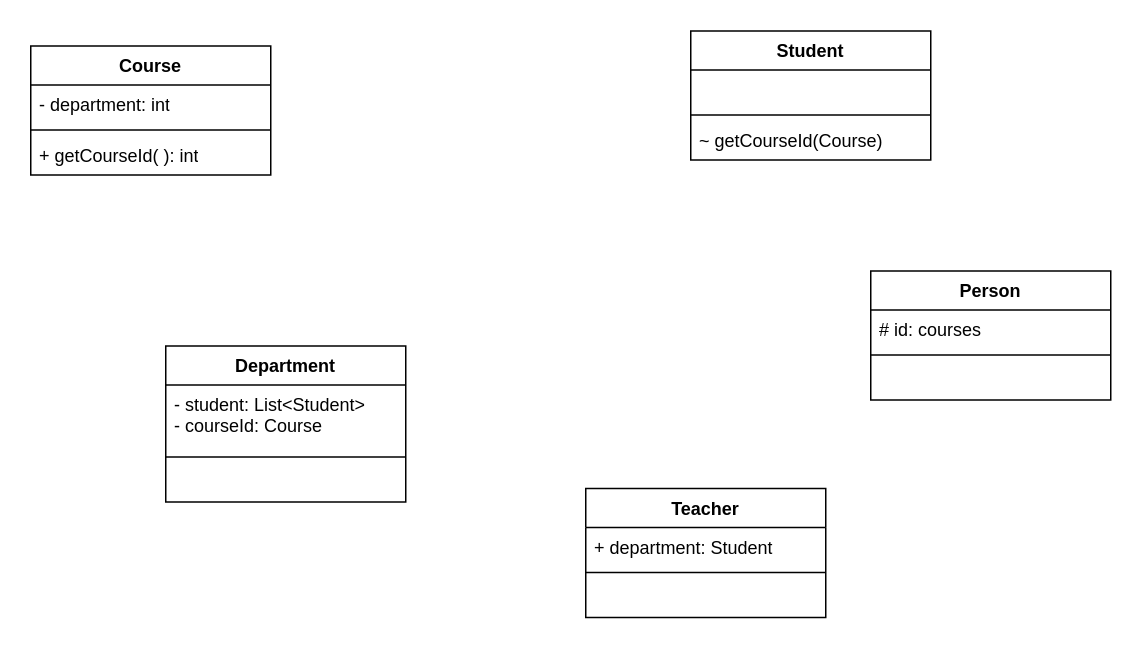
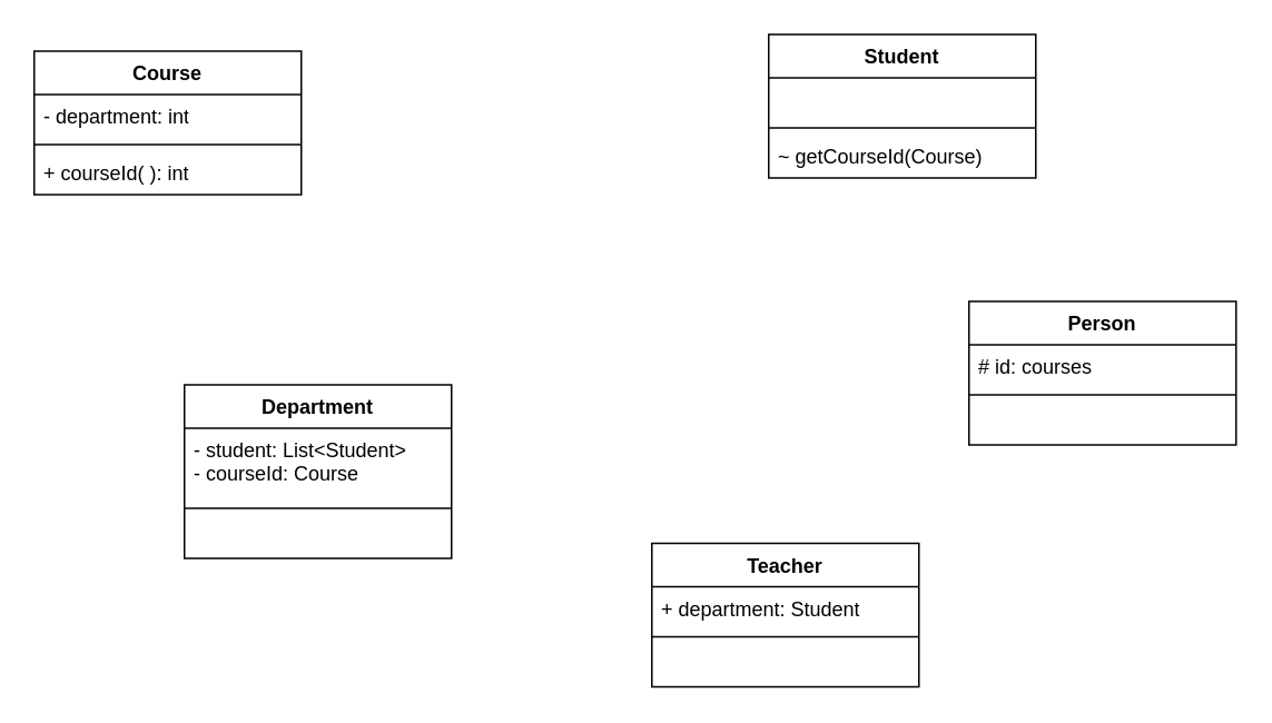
  <mxCell id="0" />
  <mxCell id="1" parent="0" />
  <mxCell id="2" value="Course" style="swimlane;fontStyle=1;align=center;verticalAlign=top;childLayout=stackLayout;horizontal=1;startSize=26;horizontalStack=0;resizeParent=1;resizeParentMax=0;resizeLast=0;collapsible=1;marginBottom=0;whiteSpace=wrap;html=1;" vertex="1" parent="1"><mxGeometry x="20" y="30" width="160" height="86" as="geometry" /></mxCell>
  <mxCell id="3" value="- department&lt;span style=&quot;background-color: initial;&quot;&gt;: int&lt;/span&gt;" style="text;strokeColor=none;fillColor=none;align=left;verticalAlign=top;spacingLeft=4;spacingRight=4;overflow=hidden;rotatable=0;points=[[0,0.5],[1,0.5]];portConstraint=eastwest;whiteSpace=wrap;html=1;" vertex="1" parent="2"><mxGeometry y="26" width="160" height="26" as="geometry" /></mxCell>
  <mxCell id="4" value="" style="line;strokeWidth=1;fillColor=none;align=left;verticalAlign=middle;spacingTop=-1;spacingLeft=3;spacingRight=3;rotatable=0;labelPosition=right;points=[];portConstraint=eastwest;strokeColor=inherit;" vertex="1" parent="2"><mxGeometry y="52" width="160" height="8" as="geometry" /></mxCell>
- <mxCell id="5" value="+&amp;nbsp;getCourseId&lt;span style=&quot;background-color: initial;&quot;&gt;( ): int&lt;/span&gt;" style="text;strokeColor=none;fillColor=none;align=left;verticalAlign=top;spacingLeft=4;spacingRight=4;overflow=hidden;rotatable=0;points=[[0,0.5],[1,0.5]];portConstraint=eastwest;whiteSpace=wrap;html=1;" vertex="1" parent="2"><mxGeometry y="60" width="160" height="26" as="geometry" /></mxCell>
+ <mxCell id="5" value="+&amp;nbsp;courseId&lt;span style=&quot;background-color: initial;&quot;&gt;( ): int&lt;/span&gt;" style="text;strokeColor=none;fillColor=none;align=left;verticalAlign=top;spacingLeft=4;spacingRight=4;overflow=hidden;rotatable=0;points=[[0,0.5],[1,0.5]];portConstraint=eastwest;whiteSpace=wrap;html=1;" vertex="1" parent="2"><mxGeometry y="60" width="160" height="26" as="geometry" /></mxCell>
  <mxCell id="6" value="Student" style="swimlane;fontStyle=1;align=center;verticalAlign=top;childLayout=stackLayout;horizontal=1;startSize=26;horizontalStack=0;resizeParent=1;resizeParentMax=0;resizeLast=0;collapsible=1;marginBottom=0;whiteSpace=wrap;html=1;" vertex="1" parent="1"><mxGeometry x="460" y="20" width="160" height="86" as="geometry" /></mxCell>
  <mxCell id="7" value="&amp;nbsp;&amp;nbsp;" style="text;strokeColor=none;fillColor=none;align=left;verticalAlign=top;spacingLeft=4;spacingRight=4;overflow=hidden;rotatable=0;points=[[0,0.5],[1,0.5]];portConstraint=eastwest;whiteSpace=wrap;html=1;" vertex="1" parent="6"><mxGeometry y="26" width="160" height="26" as="geometry" /></mxCell>
  <mxCell id="8" value="" style="line;strokeWidth=1;fillColor=none;align=left;verticalAlign=middle;spacingTop=-1;spacingLeft=3;spacingRight=3;rotatable=0;labelPosition=right;points=[];portConstraint=eastwest;strokeColor=inherit;" vertex="1" parent="6"><mxGeometry y="52" width="160" height="8" as="geometry" /></mxCell>
  <mxCell id="9" value="~ getCourseId(Course)" style="text;strokeColor=none;fillColor=none;align=left;verticalAlign=top;spacingLeft=4;spacingRight=4;overflow=hidden;rotatable=0;points=[[0,0.5],[1,0.5]];portConstraint=eastwest;whiteSpace=wrap;html=1;" vertex="1" parent="6"><mxGeometry y="60" width="160" height="26" as="geometry" /></mxCell>
  <mxCell id="10" value="Person" style="swimlane;fontStyle=1;align=center;verticalAlign=top;childLayout=stackLayout;horizontal=1;startSize=26;horizontalStack=0;resizeParent=1;resizeParentMax=0;resizeLast=0;collapsible=1;marginBottom=0;whiteSpace=wrap;html=1;" vertex="1" parent="1"><mxGeometry x="580" y="180" width="160" height="86" as="geometry" /></mxCell>
  <mxCell id="11" value="# id: courses" style="text;strokeColor=none;fillColor=none;align=left;verticalAlign=top;spacingLeft=4;spacingRight=4;overflow=hidden;rotatable=0;points=[[0,0.5],[1,0.5]];portConstraint=eastwest;whiteSpace=wrap;html=1;" vertex="1" parent="10"><mxGeometry y="26" width="160" height="26" as="geometry" /></mxCell>
  <mxCell id="12" value="" style="line;strokeWidth=1;fillColor=none;align=left;verticalAlign=middle;spacingTop=-1;spacingLeft=3;spacingRight=3;rotatable=0;labelPosition=right;points=[];portConstraint=eastwest;strokeColor=inherit;" vertex="1" parent="10"><mxGeometry y="52" width="160" height="8" as="geometry" /></mxCell>
  <mxCell id="13" value="&amp;nbsp;&amp;nbsp;" style="text;strokeColor=none;fillColor=none;align=left;verticalAlign=top;spacingLeft=4;spacingRight=4;overflow=hidden;rotatable=0;points=[[0,0.5],[1,0.5]];portConstraint=eastwest;whiteSpace=wrap;html=1;" vertex="1" parent="10"><mxGeometry y="60" width="160" height="26" as="geometry" /></mxCell>
  <mxCell id="14" value="Department" style="swimlane;fontStyle=1;align=center;verticalAlign=top;childLayout=stackLayout;horizontal=1;startSize=26;horizontalStack=0;resizeParent=1;resizeParentMax=0;resizeLast=0;collapsible=1;marginBottom=0;whiteSpace=wrap;html=1;" vertex="1" parent="1"><mxGeometry x="110" y="230" width="160" height="104" as="geometry" /></mxCell>
  <mxCell id="15" value="- student: List&amp;lt;Student&amp;gt;&lt;br&gt;- courseId: Course" style="text;strokeColor=none;fillColor=none;align=left;verticalAlign=top;spacingLeft=4;spacingRight=4;overflow=hidden;rotatable=0;points=[[0,0.5],[1,0.5]];portConstraint=eastwest;whiteSpace=wrap;html=1;" vertex="1" parent="14"><mxGeometry y="26" width="160" height="44" as="geometry" /></mxCell>
  <mxCell id="16" value="" style="line;strokeWidth=1;fillColor=none;align=left;verticalAlign=middle;spacingTop=-1;spacingLeft=3;spacingRight=3;rotatable=0;labelPosition=right;points=[];portConstraint=eastwest;strokeColor=inherit;" vertex="1" parent="14"><mxGeometry y="70" width="160" height="8" as="geometry" /></mxCell>
  <mxCell id="17" value="&amp;nbsp;&amp;nbsp;" style="text;strokeColor=none;fillColor=none;align=left;verticalAlign=top;spacingLeft=4;spacingRight=4;overflow=hidden;rotatable=0;points=[[0,0.5],[1,0.5]];portConstraint=eastwest;whiteSpace=wrap;html=1;" vertex="1" parent="14"><mxGeometry y="78" width="160" height="26" as="geometry" /></mxCell>
  <mxCell id="18" value="Teacher" style="swimlane;fontStyle=1;align=center;verticalAlign=top;childLayout=stackLayout;horizontal=1;startSize=26;horizontalStack=0;resizeParent=1;resizeParentMax=0;resizeLast=0;collapsible=1;marginBottom=0;whiteSpace=wrap;html=1;" vertex="1" parent="1"><mxGeometry x="390" y="325" width="160" height="86" as="geometry" /></mxCell>
  <mxCell id="19" value="+ department: Student" style="text;strokeColor=none;fillColor=none;align=left;verticalAlign=top;spacingLeft=4;spacingRight=4;overflow=hidden;rotatable=0;points=[[0,0.5],[1,0.5]];portConstraint=eastwest;whiteSpace=wrap;html=1;" vertex="1" parent="18"><mxGeometry y="26" width="160" height="26" as="geometry" /></mxCell>
  <mxCell id="20" value="" style="line;strokeWidth=1;fillColor=none;align=left;verticalAlign=middle;spacingTop=-1;spacingLeft=3;spacingRight=3;rotatable=0;labelPosition=right;points=[];portConstraint=eastwest;strokeColor=inherit;" vertex="1" parent="18"><mxGeometry y="52" width="160" height="8" as="geometry" /></mxCell>
  <mxCell id="21" value="&amp;nbsp;&amp;nbsp;" style="text;strokeColor=none;fillColor=none;align=left;verticalAlign=top;spacingLeft=4;spacingRight=4;overflow=hidden;rotatable=0;points=[[0,0.5],[1,0.5]];portConstraint=eastwest;whiteSpace=wrap;html=1;" vertex="1" parent="18"><mxGeometry y="60" width="160" height="26" as="geometry" /></mxCell>
